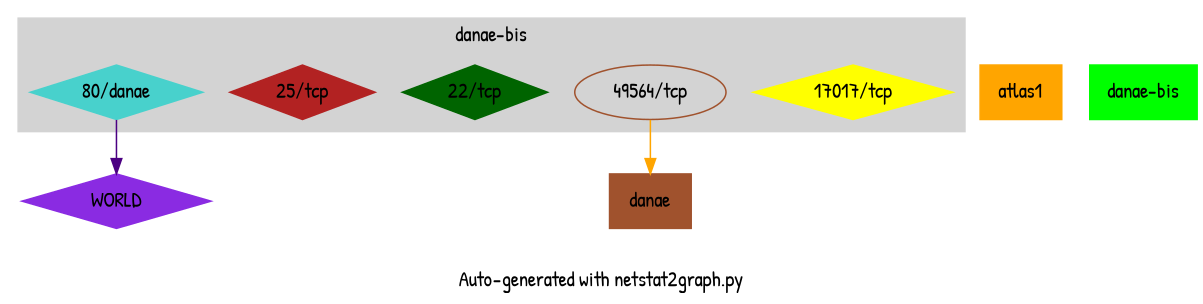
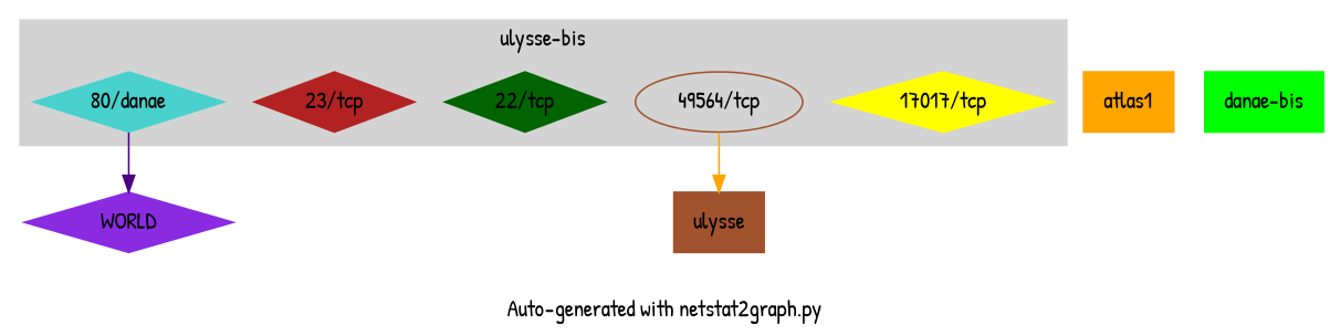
  digraph {
    fontname="Patrick Hand"
    label="Auto-generated with netstat2graph.py"
    node [color=sienna fontname="Patrick Hand" shape=diamond style=filled]
    edge [fontname="Patrick Hand"]
    n1 [color=yellow height=0.5 label="17017/tcp" rankdir=LR width=1.8383]
    n2 [color=mediumturquoise height=0.5 label="80/danae" rankdir=LR width=1.3277]
    n3 [color=darkgreen height=0.5 label="22/tcp" rankdir=LR width=1.3021]
-   n4 [color=firebrick height=0.5 label="25/tcp" rankdir=LR width=1.3277]
+   n4 [color=firebrick height=0.5 label="23/tcp" rankdir=LR width=1.3277]
    n5 [height=0.5 label="49564/tcp" width=1.3902 shape="" style=""]
    n6 [color=blueviolet height=0.5 label=WORLD width=1.7362]
-   n7 [height=0.5 label=danae shape=box width=0.75]
+   n7 [height=0.5 label=ulysse shape=box width=0.75]
    n8 [color=orange height=0.5 label=atlas1 shape=box width=0.75]
    n9 [color=green height=0.5 label="danae-bis" shape=box width=0.98611]
    subgraph cluster_1 {
      color=lightgrey
-     label="danae-bis"
+     label="ulysse-bis"
      style=filled
      n1
      n2
      n3
      n4
      n5
    }
    n2 -> n6 [color=indigo]
    n5 -> n7 [color=orange]
  }
